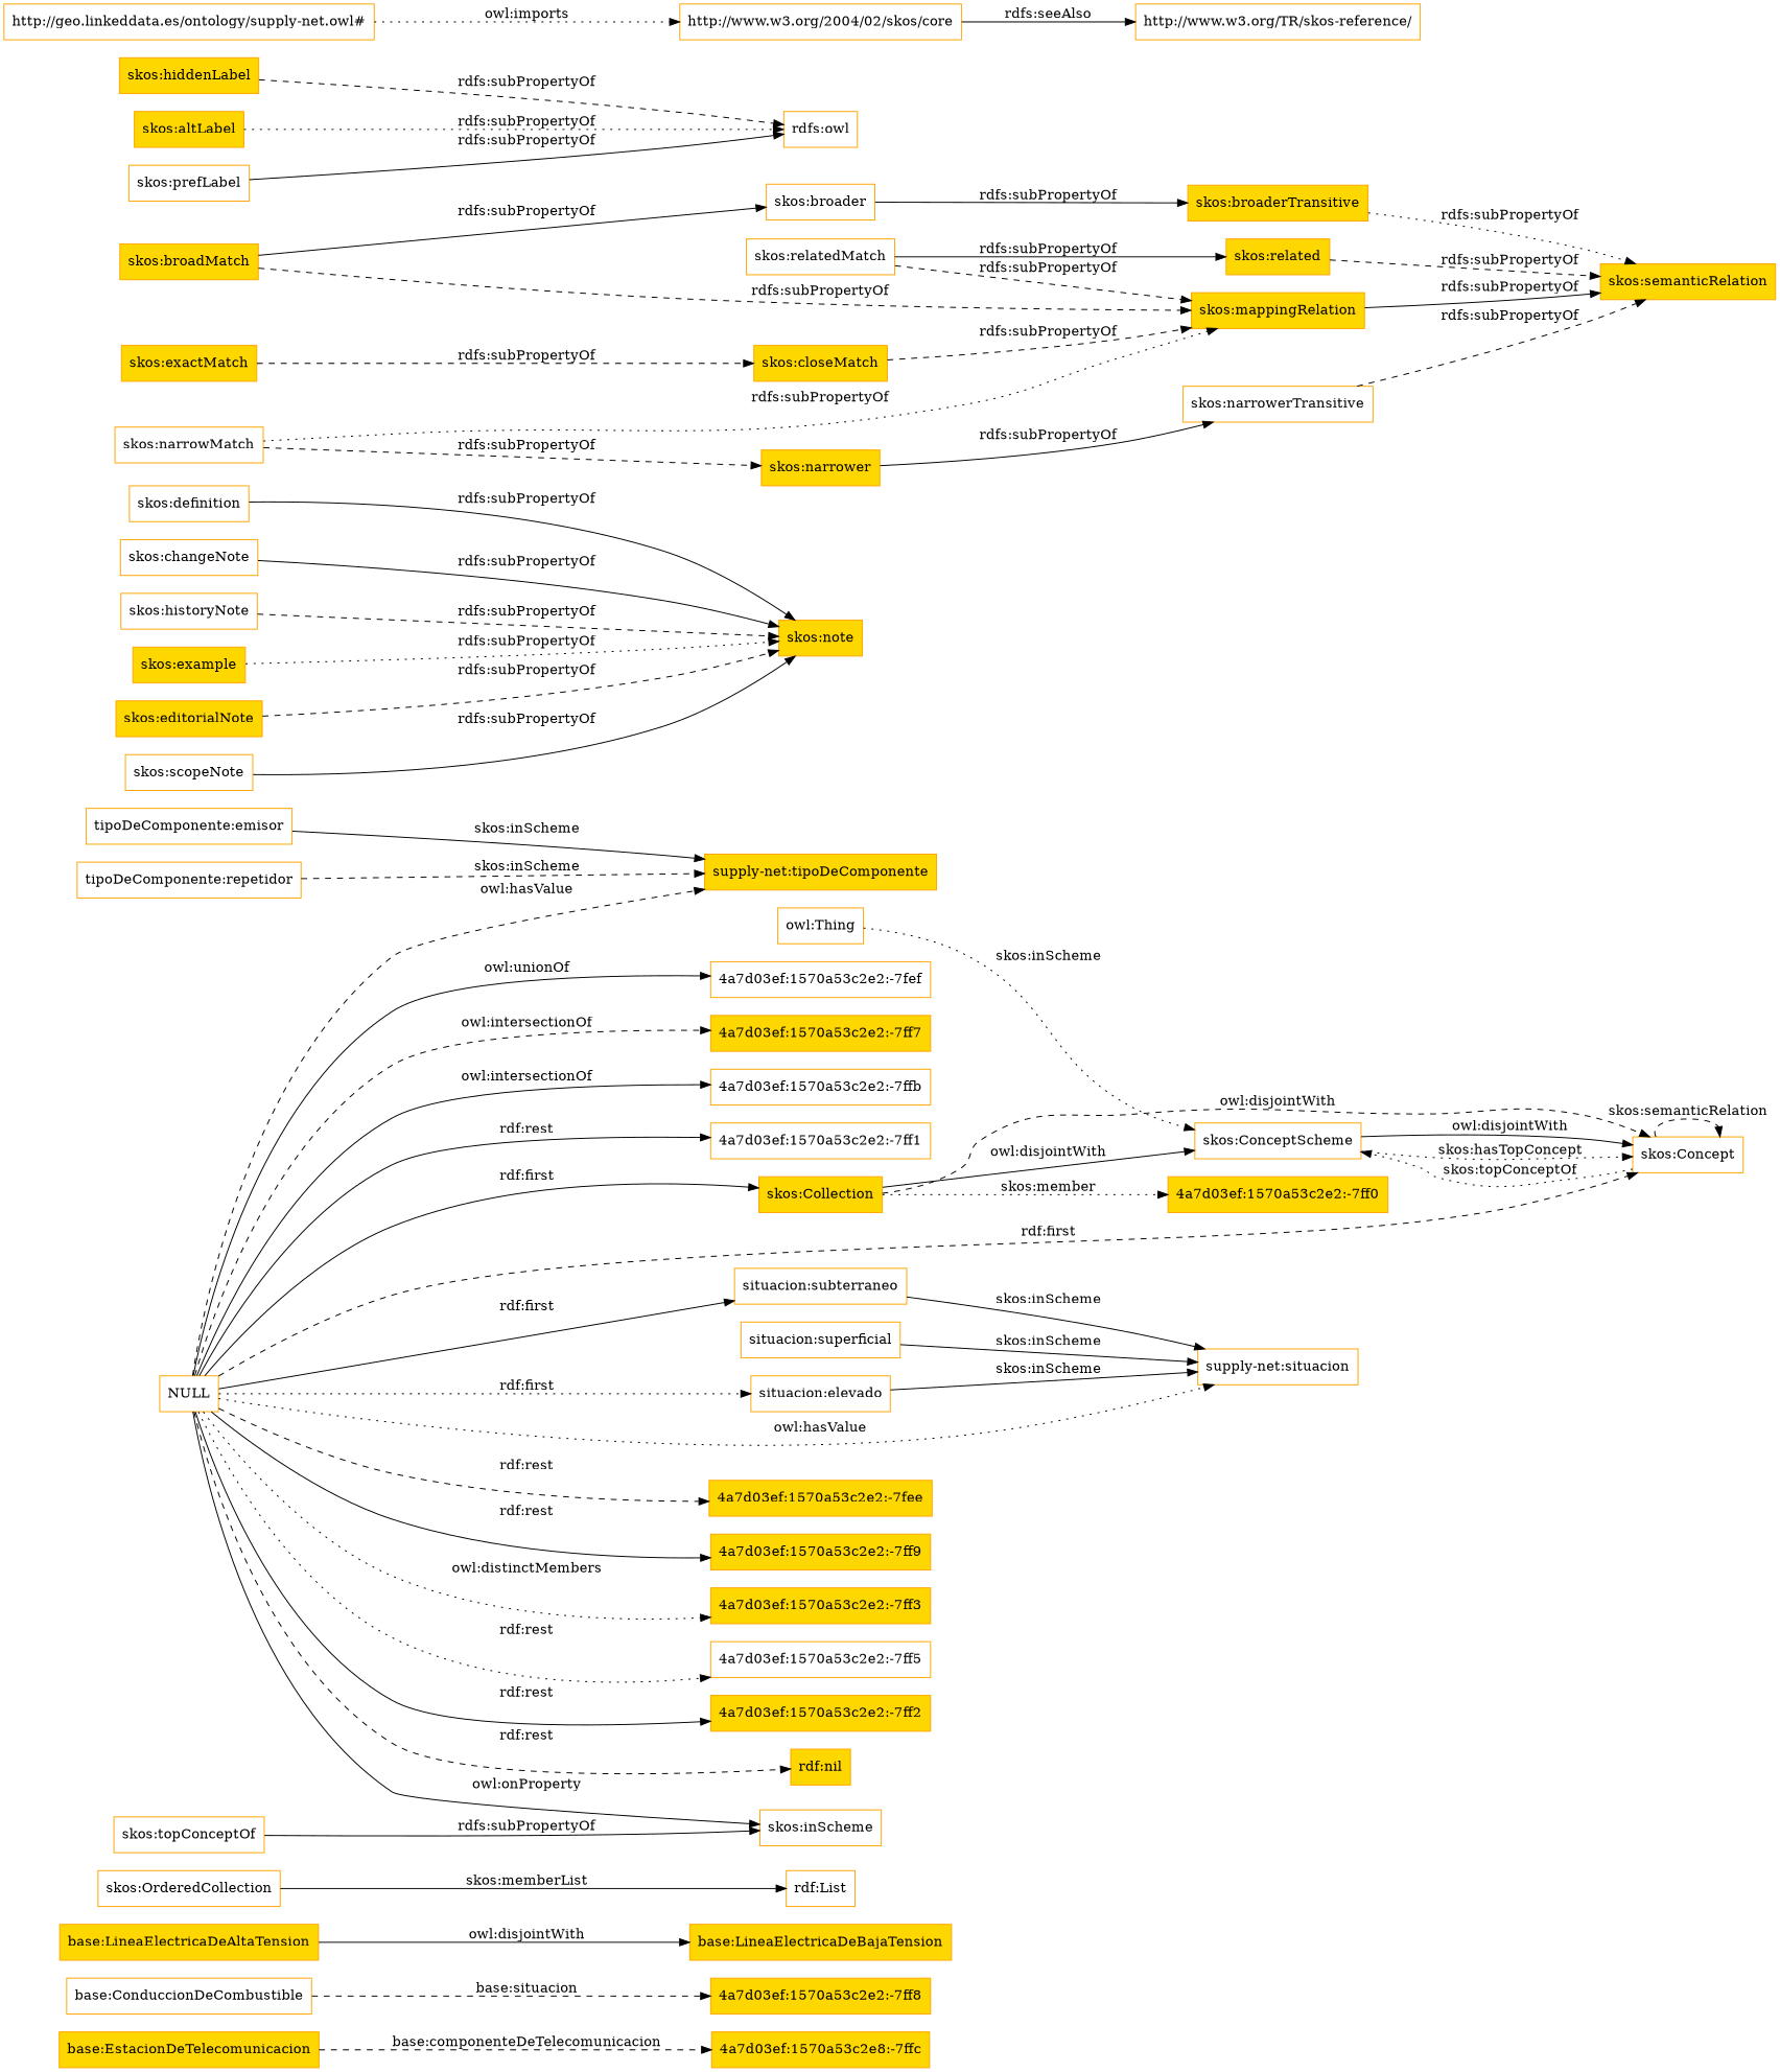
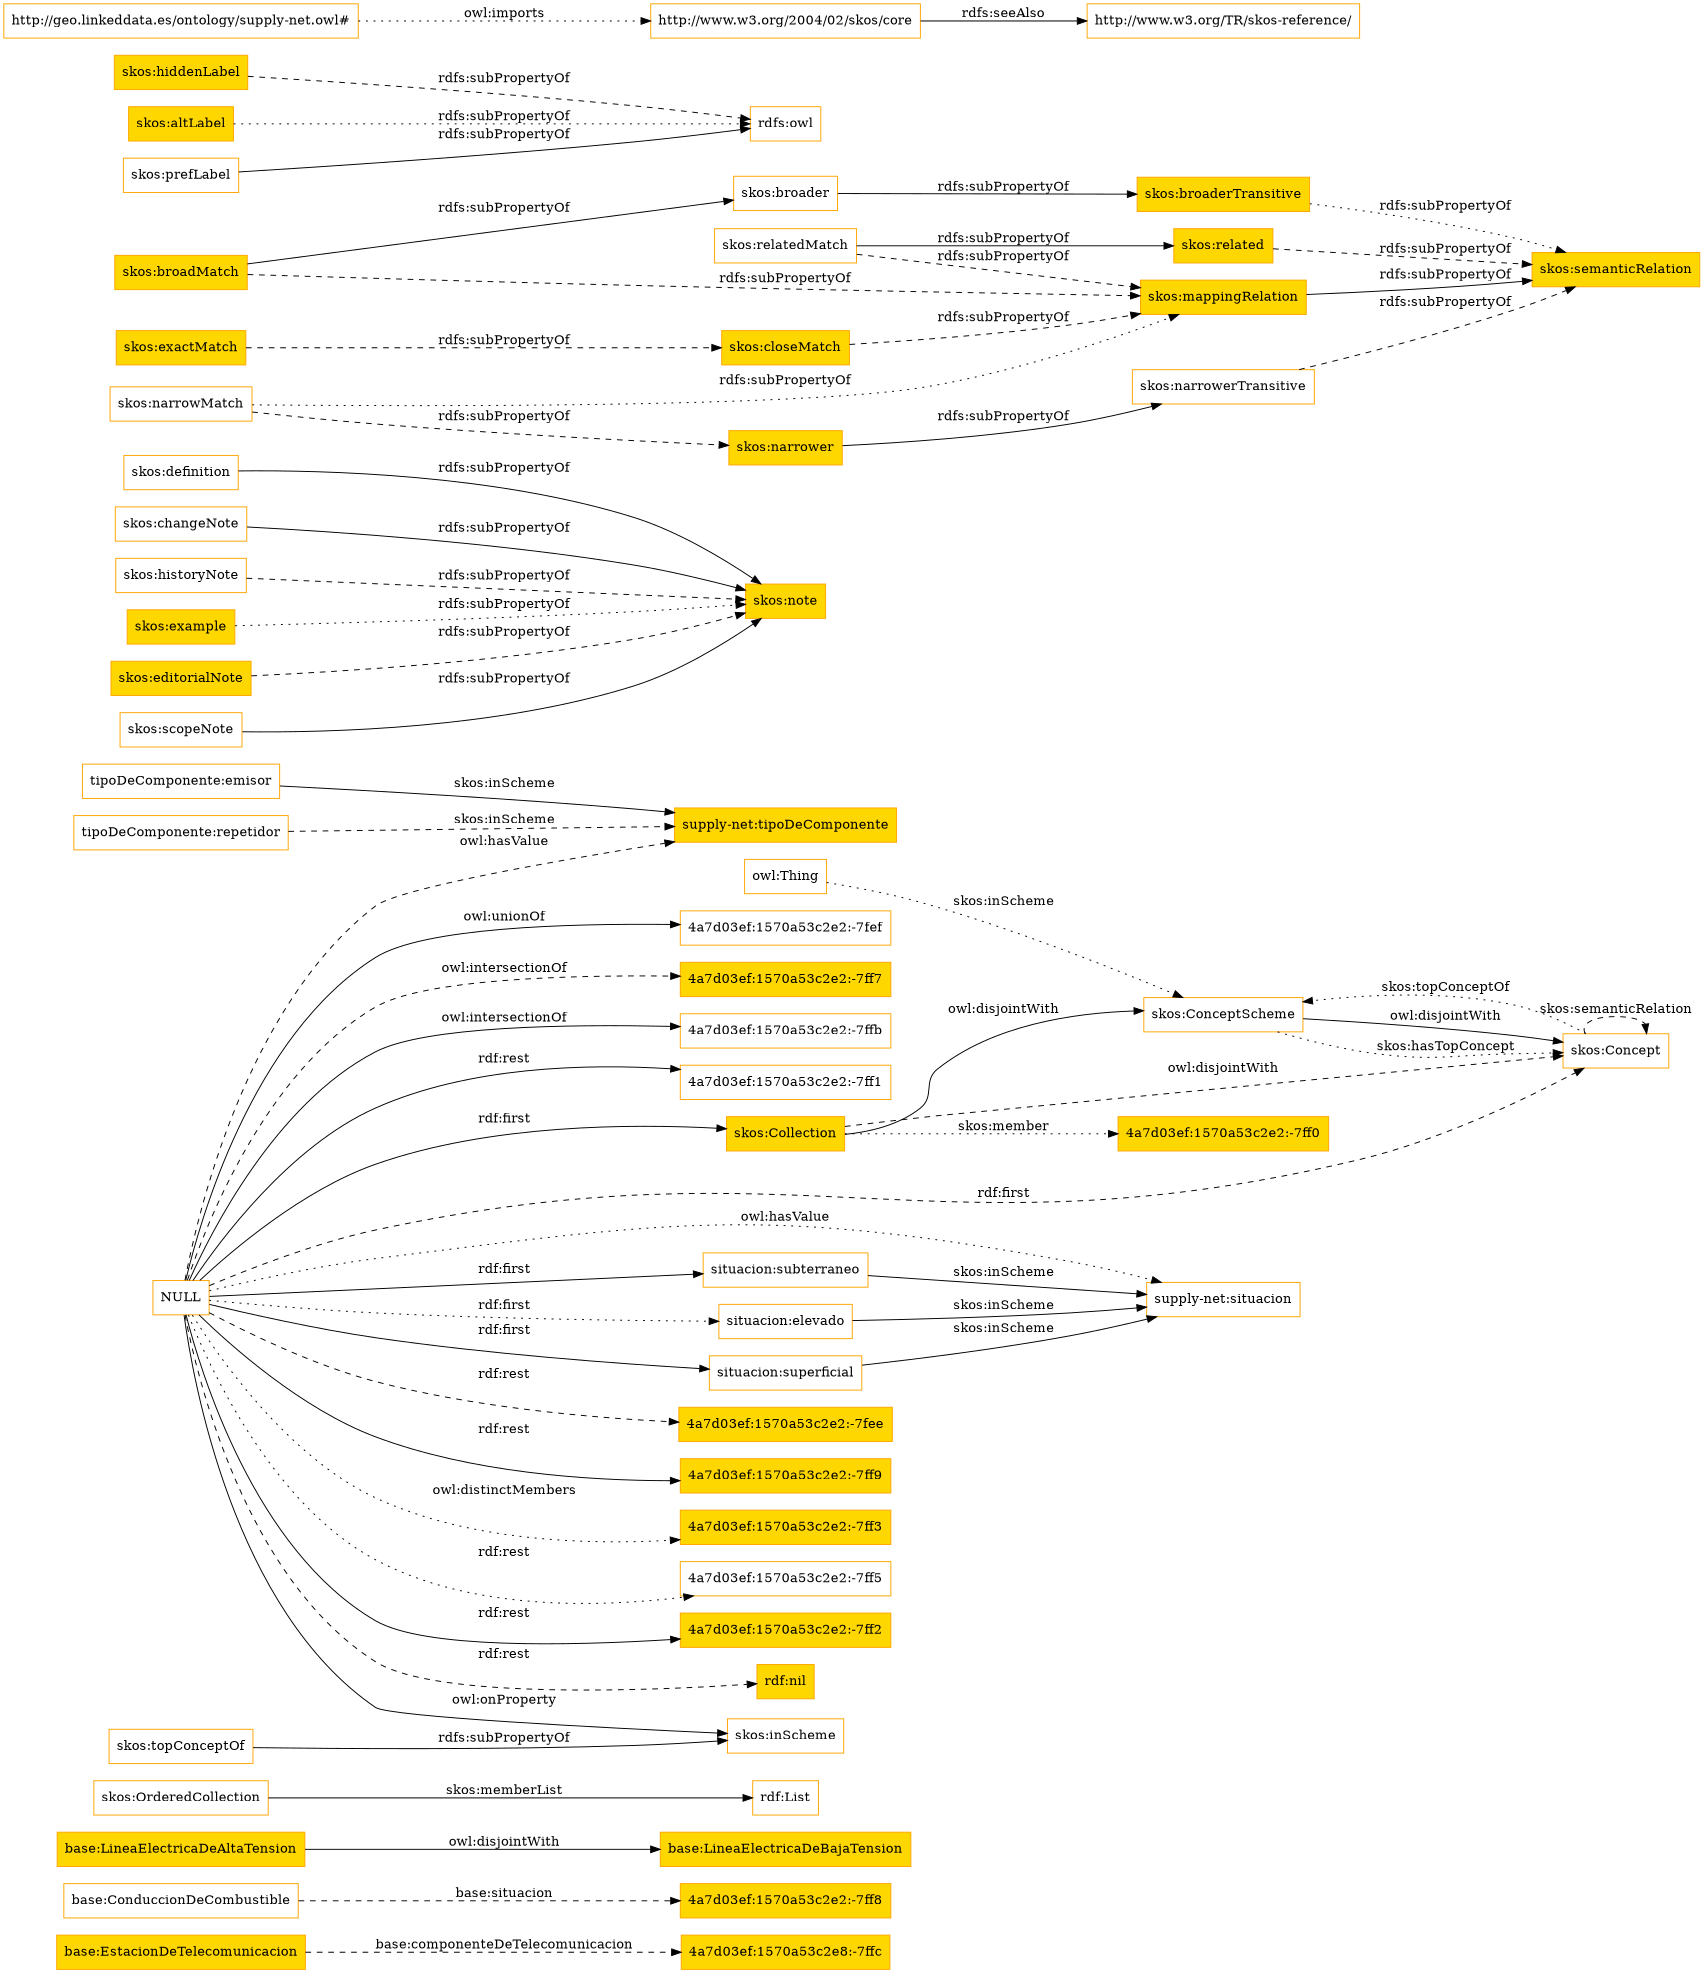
  digraph {
    rankdir=LR
    node [color=orange fillcolor=white shape=rectangle style=filled]
    edge [style=solid]
    "base:EstacionDeTelecomunicacion" [fillcolor=gold]
    n2 [fillcolor=gold label="4a7d03ef:1570a53c2e8:-7ffc"]
    "4a7d03ef:1570a53c2e2:-7ff8" [fillcolor=gold]
    "base:ConduccionDeCombustible"
    "base:LineaElectricaDeAltaTension" [fillcolor=gold]
    "base:LineaElectricaDeBajaTension" [fillcolor=gold]
    "skos:OrderedCollection"
    "rdf:List"
    "skos:Collection" [fillcolor=gold]
    "4a7d03ef:1570a53c2e2:-7ff0" [fillcolor=gold]
    "skos:ConceptScheme"
    "skos:Concept"
    "situacion:subterraneo"
    "supply-net:situacion"
    "skos:note" [fillcolor=gold]
    "skos:definition"
    "situacion:elevado"
    "skos:related" [fillcolor=gold]
    "skos:relatedMatch"
    "skos:mappingRelation" [fillcolor=gold]
    "skos:semanticRelation" [fillcolor=gold]
    "skos:changeNote"
    "skos:hiddenLabel" [fillcolor=gold]
    n24 [label="rdfs:owl"]
    "situacion:superficial"
    "skos:altLabel" [fillcolor=gold]
    "skos:narrower" [fillcolor=gold]
    "skos:narrowerTransitive"
    "skos:broaderTransitive" [fillcolor=gold]
    "skos:broader"
    "supply-net:tipoDeComponente" [fillcolor=gold]
    "tipoDeComponente:emisor"
    "skos:historyNote"
    "skos:broadMatch" [fillcolor=gold]
    "http://www.w3.org/2004/02/skos/core"
    "http://www.w3.org/TR/skos-reference/"
    NULL
    "4a7d03ef:1570a53c2e2:-7ff9" [fillcolor=gold]
    "4a7d03ef:1570a53c2e2:-7ff3" [fillcolor=gold]
    "4a7d03ef:1570a53c2e2:-7ff5"
    "4a7d03ef:1570a53c2e2:-7ff2" [fillcolor=gold]
    "rdf:nil" [fillcolor=gold]
    "4a7d03ef:1570a53c2e2:-7fef"
    "4a7d03ef:1570a53c2e2:-7ff7" [fillcolor=gold]
    "4a7d03ef:1570a53c2e2:-7ffb"
    "4a7d03ef:1570a53c2e2:-7ff1"
    "4a7d03ef:1570a53c2e2:-7fee" [fillcolor=gold]
    "skos:inScheme"
    "skos:prefLabel"
    "skos:narrowMatch"
    "skos:example" [fillcolor=gold]
    "skos:topConceptOf"
    "skos:exactMatch" [fillcolor=gold]
    "skos:closeMatch" [fillcolor=gold]
    "skos:editorialNote" [fillcolor=gold]
    "tipoDeComponente:repetidor"
    "http://geo.linkeddata.es/ontology/supply-net.owl#"
    "skos:scopeNote"
    "owl:Thing"
    "base:EstacionDeTelecomunicacion" -> n2 [label="base:componenteDeTelecomunicacion" style=dashed]
    "base:ConduccionDeCombustible" -> "4a7d03ef:1570a53c2e2:-7ff8" [label="base:situacion" style=dashed]
    "base:LineaElectricaDeAltaTension" -> "base:LineaElectricaDeBajaTension" [label="owl:disjointWith"]
    "skos:OrderedCollection" -> "rdf:List" [label="skos:memberList"]
    "skos:Collection" -> "4a7d03ef:1570a53c2e2:-7ff0" [label="skos:member" style=dotted]
    "skos:Collection" -> "skos:ConceptScheme" [label="owl:disjointWith"]
    "skos:Collection" -> "skos:Concept" [label="owl:disjointWith" style=dashed]
    "skos:ConceptScheme" -> "skos:Concept" [label="owl:disjointWith"]
    "skos:ConceptScheme" -> "skos:Concept" [label="skos:hasTopConcept" style=dotted]
    "skos:Concept" -> "skos:ConceptScheme" [label="skos:topConceptOf" style=dotted]
    "skos:Concept" -> "skos:Concept" [label="skos:semanticRelation" style=dashed]
    "situacion:subterraneo" -> "supply-net:situacion" [label="skos:inScheme"]
    "skos:definition" -> "skos:note" [label="rdfs:subPropertyOf"]
    "situacion:elevado" -> "supply-net:situacion" [label="skos:inScheme"]
    "skos:related" -> "skos:semanticRelation" [label="rdfs:subPropertyOf" style=dashed]
    "skos:relatedMatch" -> "skos:related" [label="rdfs:subPropertyOf"]
    "skos:relatedMatch" -> "skos:mappingRelation" [label="rdfs:subPropertyOf" style=dashed]
    "skos:mappingRelation" -> "skos:semanticRelation" [label="rdfs:subPropertyOf"]
    "skos:changeNote" -> "skos:note" [label="rdfs:subPropertyOf"]
    "skos:hiddenLabel" -> n24 [label="rdfs:subPropertyOf" style=dashed]
    "situacion:superficial" -> "supply-net:situacion" [label="skos:inScheme"]
    "skos:altLabel" -> n24 [label="rdfs:subPropertyOf" style=dotted]
    "skos:narrower" -> "skos:narrowerTransitive" [label="rdfs:subPropertyOf"]
    "skos:narrowerTransitive" -> "skos:semanticRelation" [label="rdfs:subPropertyOf" style=dashed]
    "skos:broaderTransitive" -> "skos:semanticRelation" [label="rdfs:subPropertyOf" style=dotted]
    "skos:broader" -> "skos:broaderTransitive" [label="rdfs:subPropertyOf"]
    "tipoDeComponente:emisor" -> "supply-net:tipoDeComponente" [label="skos:inScheme"]
    "skos:historyNote" -> "skos:note" [label="rdfs:subPropertyOf" style=dashed]
    "skos:broadMatch" -> "skos:mappingRelation" [label="rdfs:subPropertyOf" style=dashed]
    "skos:broadMatch" -> "skos:broader" [label="rdfs:subPropertyOf"]
    "http://www.w3.org/2004/02/skos/core" -> "http://www.w3.org/TR/skos-reference/" [label="rdfs:seeAlso"]
    NULL -> "skos:Collection" [label="rdf:first"]
    NULL -> "skos:Concept" [label="rdf:first" style=dashed]
    NULL -> "situacion:subterraneo" [label="rdf:first"]
    NULL -> "supply-net:situacion" [label="owl:hasValue" style=dotted]
    NULL -> "situacion:elevado" [label="rdf:first" style=dotted]
+   NULL -> "situacion:superficial" [label="rdf:first"]
    NULL -> "supply-net:tipoDeComponente" [label="owl:hasValue" style=dashed]
    NULL -> "4a7d03ef:1570a53c2e2:-7ff9" [label="rdf:rest"]
    NULL -> "4a7d03ef:1570a53c2e2:-7ff3" [label="owl:distinctMembers" style=dotted]
    NULL -> "4a7d03ef:1570a53c2e2:-7ff5" [label="rdf:rest" style=dotted]
    NULL -> "4a7d03ef:1570a53c2e2:-7ff2" [label="rdf:rest"]
    NULL -> "rdf:nil" [label="rdf:rest" style=dashed]
    NULL -> "4a7d03ef:1570a53c2e2:-7fef" [label="owl:unionOf"]
    NULL -> "4a7d03ef:1570a53c2e2:-7ff7" [label="owl:intersectionOf" style=dashed]
    NULL -> "4a7d03ef:1570a53c2e2:-7ffb" [label="owl:intersectionOf"]
    NULL -> "4a7d03ef:1570a53c2e2:-7ff1" [label="rdf:rest"]
    NULL -> "4a7d03ef:1570a53c2e2:-7fee" [label="rdf:rest" style=dashed]
    NULL -> "skos:inScheme" [label="owl:onProperty"]
    "skos:prefLabel" -> n24 [label="rdfs:subPropertyOf"]
    "skos:narrowMatch" -> "skos:mappingRelation" [label="rdfs:subPropertyOf" style=dotted]
    "skos:narrowMatch" -> "skos:narrower" [label="rdfs:subPropertyOf" style=dashed]
    "skos:example" -> "skos:note" [label="rdfs:subPropertyOf" style=dotted]
    "skos:topConceptOf" -> "skos:inScheme" [label="rdfs:subPropertyOf"]
    "skos:exactMatch" -> "skos:closeMatch" [label="rdfs:subPropertyOf" style=dashed]
    "skos:closeMatch" -> "skos:mappingRelation" [label="rdfs:subPropertyOf" style=dashed]
    "skos:editorialNote" -> "skos:note" [label="rdfs:subPropertyOf" style=dashed]
    "tipoDeComponente:repetidor" -> "supply-net:tipoDeComponente" [label="skos:inScheme" style=dashed]
    "http://geo.linkeddata.es/ontology/supply-net.owl#" -> "http://www.w3.org/2004/02/skos/core" [label="owl:imports" style=dotted]
    "skos:scopeNote" -> "skos:note" [label="rdfs:subPropertyOf"]
    "owl:Thing" -> "skos:ConceptScheme" [label="skos:inScheme" style=dotted]
  }
